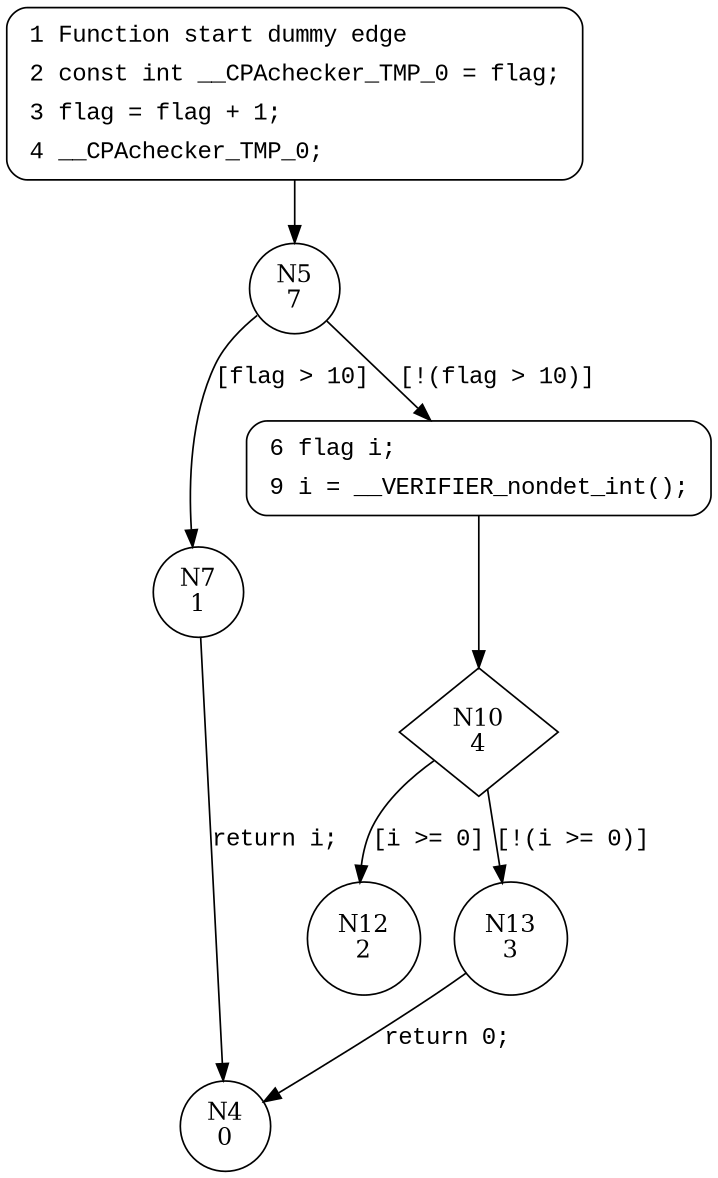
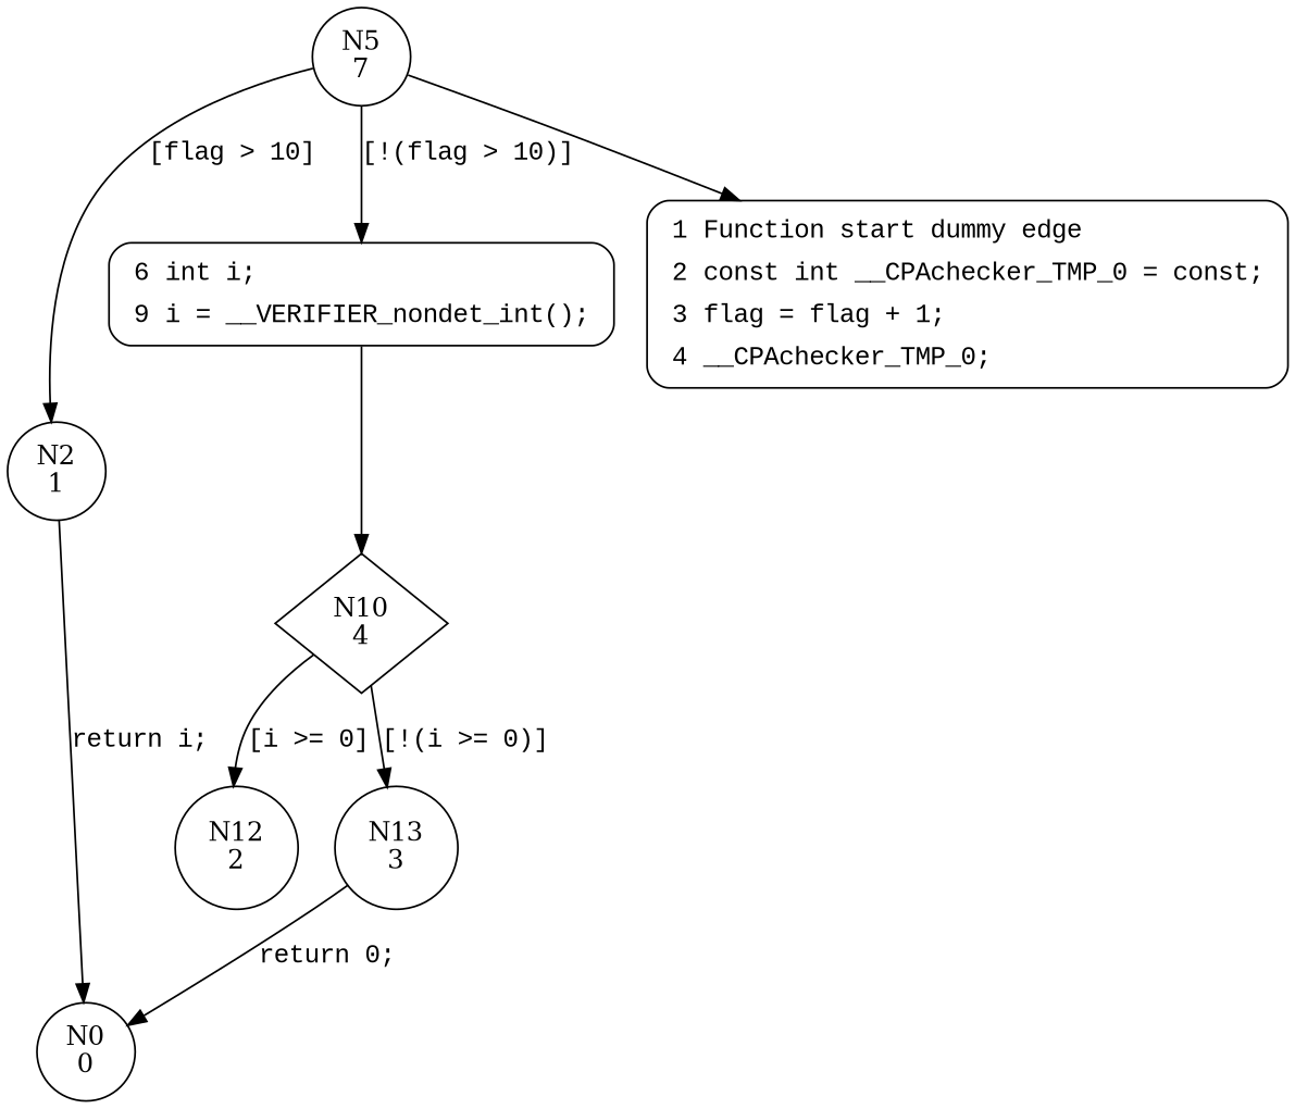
  digraph {
    node [shape=circle]
    edge [fontname="Courier New"]
    n1 [label="N5\n7"]
-   n2 [label="N7\n1"]
-   n3 [fillcolor=white fontname="Courier New" label=<<table border="0" cellborder="0" cellpadding="3" bgcolor="white"><tr><td align="right">6</td><td align="left">flag i;</td></tr><tr><td align="right">9</td><td align="left">i = __VERIFIER_nondet_int();</td></tr></table>> penwidth=1 shape=Mrecord style="filled,bold"]
-   n4 [label="N4\n0"]
+   n2 [label="N2\n1"]
+   n3 [fillcolor=white fontname="Courier New" label=<<table border="0" cellborder="0" cellpadding="3" bgcolor="white"><tr><td align="right">6</td><td align="left">int i;</td></tr><tr><td align="right">9</td><td align="left">i = __VERIFIER_nondet_int();</td></tr></table>> penwidth=1 shape=Mrecord style="filled,bold"]
+   n4 [label="N0\n0"]
    n5 [label="N10\n4" shape=diamond]
    n6 [label="N12\n2"]
    n7 [label="N13\n3"]
-   n8 [fillcolor=white fontname="Courier New" label=<<table border="0" cellborder="0" cellpadding="3" bgcolor="white"><tr><td align="right">1</td><td align="left">Function start dummy edge</td></tr><tr><td align="right">2</td><td align="left">const int __CPAchecker_TMP_0 = flag;</td></tr><tr><td align="right">3</td><td align="left">flag = flag + 1;</td></tr><tr><td align="right">4</td><td align="left">__CPAchecker_TMP_0;</td></tr></table>> penwidth=1 shape=Mrecord style="filled,bold"]
+   n8 [fillcolor=white fontname="Courier New" label=<<table border="0" cellborder="0" cellpadding="3" bgcolor="white"><tr><td align="right">1</td><td align="left">Function start dummy edge</td></tr><tr><td align="right">2</td><td align="left">const int __CPAchecker_TMP_0 = const;</td></tr><tr><td align="right">3</td><td align="left">flag = flag + 1;</td></tr><tr><td align="right">4</td><td align="left">__CPAchecker_TMP_0;</td></tr></table>> penwidth=1 shape=Mrecord style="filled,bold"]
    n1 -> n2 [label="[flag > 10]"]
    n1 -> n3 [label="[!(flag > 10)]"]
    n2 -> n4 [label="return i;"]
    n3 -> n5 [fontname=""]
    n5 -> n6 [label="[i >= 0]"]
    n5 -> n7 [label="[!(i >= 0)]"]
    n7 -> n4 [label="return 0;"]
-   n8 -> n1 [fontname=""]
+   n1 -> n8 [fontname=""]
  }
